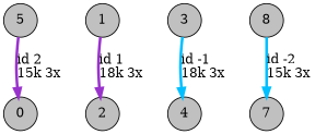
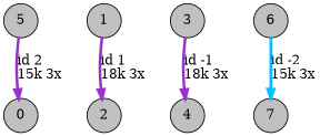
  digraph {
    nodesep=0.5
    node [fillcolor=grey shape=circle style=filled]
    edge [color=darkorchid penwidth=3]
    0 [height=0.3]
    5 [height=0.3]
    1 [height=0.3]
    2 [height=0.3]
    3 [height=0.3]
    4 [height=0.3]
-   6 [height=0.3 label=8]
+   6 [height=0.3]
    7 [height=0.3]
    5 -> 0 [label="id 2\l15k 3x"]
    1 -> 2 [label="id 1\l18k 3x"]
-   3 -> 4 [color=deepskyblue1 label="id -1\l18k 3x"]
+   3 -> 4 [label="id -1\l18k 3x"]
    6 -> 7 [color=deepskyblue1 label="id -2\l15k 3x"]
  }
